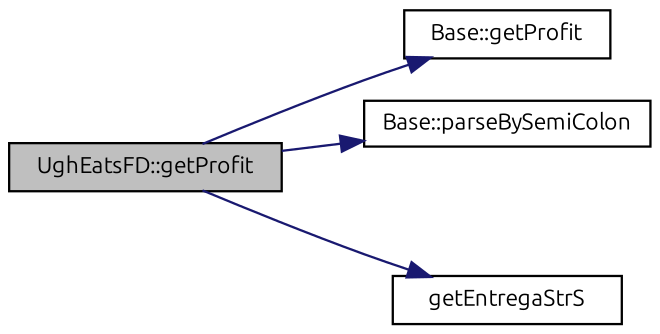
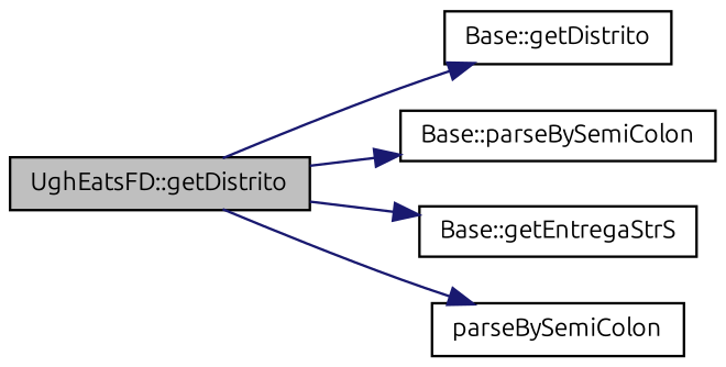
  digraph {
    fontname=Ubuntu
    rankdir=LR
    node [color=black fillcolor=white fontname=Ubuntu fontsize=10 shape=record style=filled]
    edge [color=midnightblue fontname=Ubuntu fontsize=10 labelfontname=Helvetica labelfontsize=10 style=solid]
-   n1 [fillcolor=grey75 fontcolor=black height=0.2 label="UghEatsFD::getProfit" width=0.4]
-   n2 [height=0.2 label="Base::getProfit" width=0.4]
+   n1 [fillcolor=grey75 fontcolor=black height=0.2 label="UghEatsFD::getDistrito" width=0.4]
+   n2 [height=0.2 label="Base::getDistrito" width=0.4]
    n3 [height=0.2 label="Base::parseBySemiColon" width=0.4]
-   n5 [height=0.2 label=getEntregaStrS width=0.4]
+   n4 [height=0.2 label="Base::getEntregaStrS" width=0.4]
+   n5 [height=0.2 label=parseBySemiColon width=0.4]
    n1 -> n2
    n1 -> n3
+   n1 -> n4
    n1 -> n5
  }
